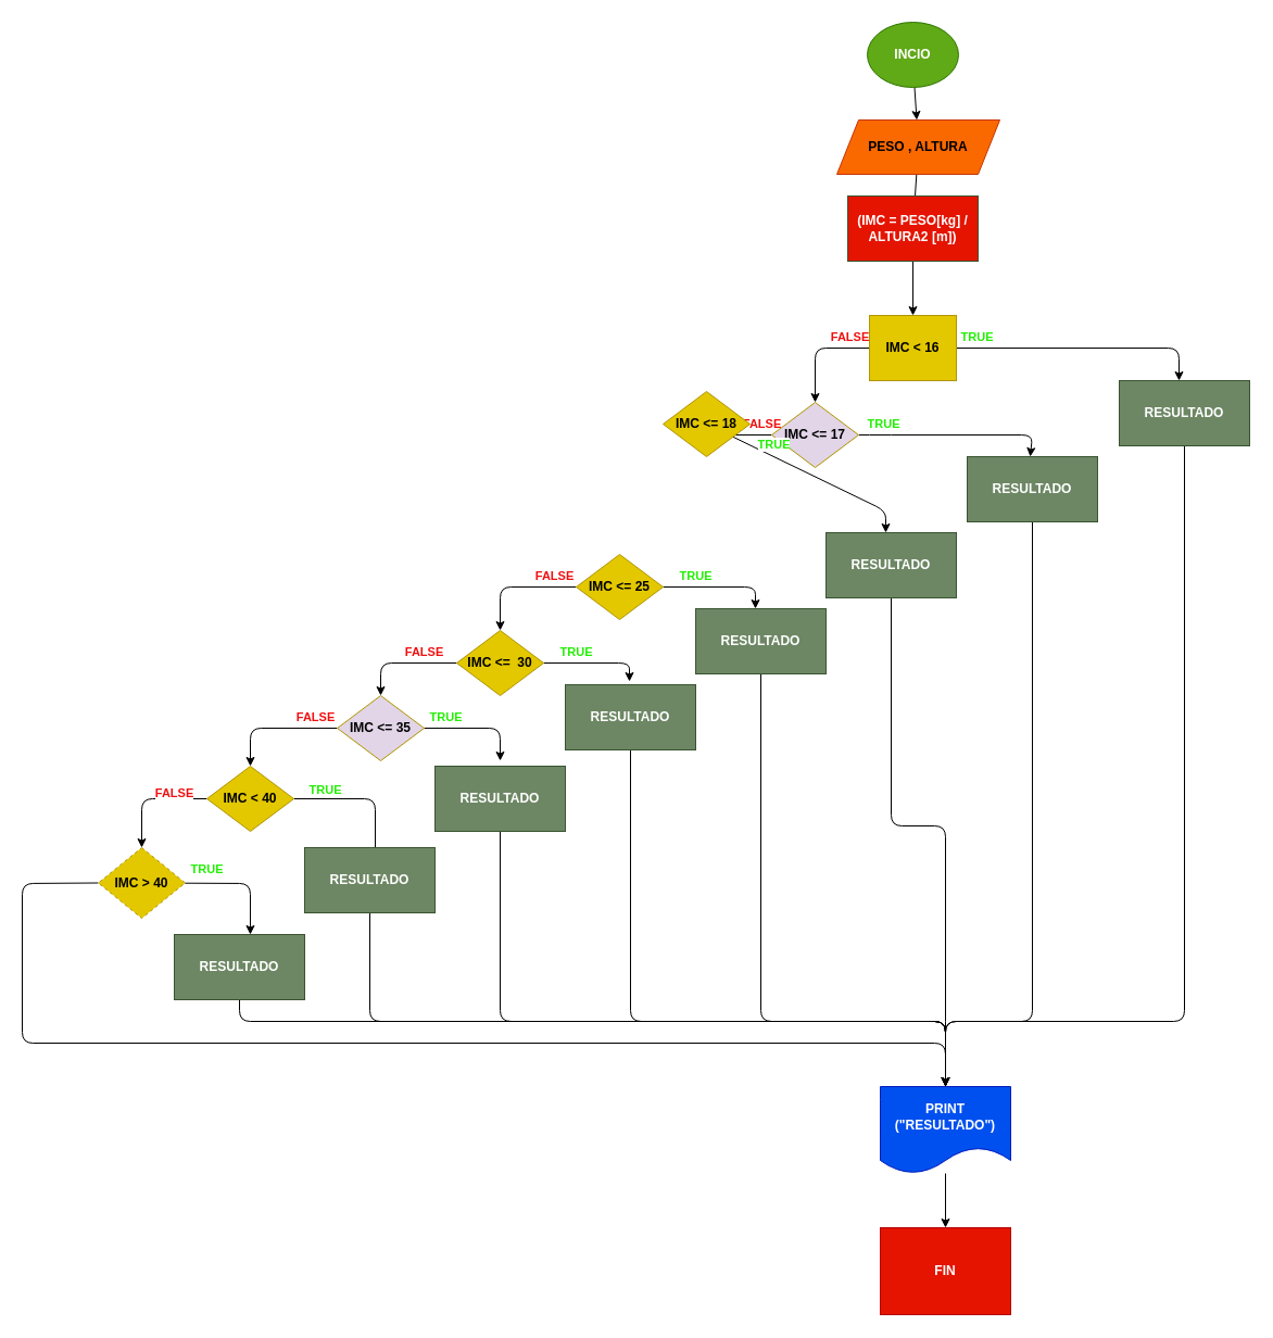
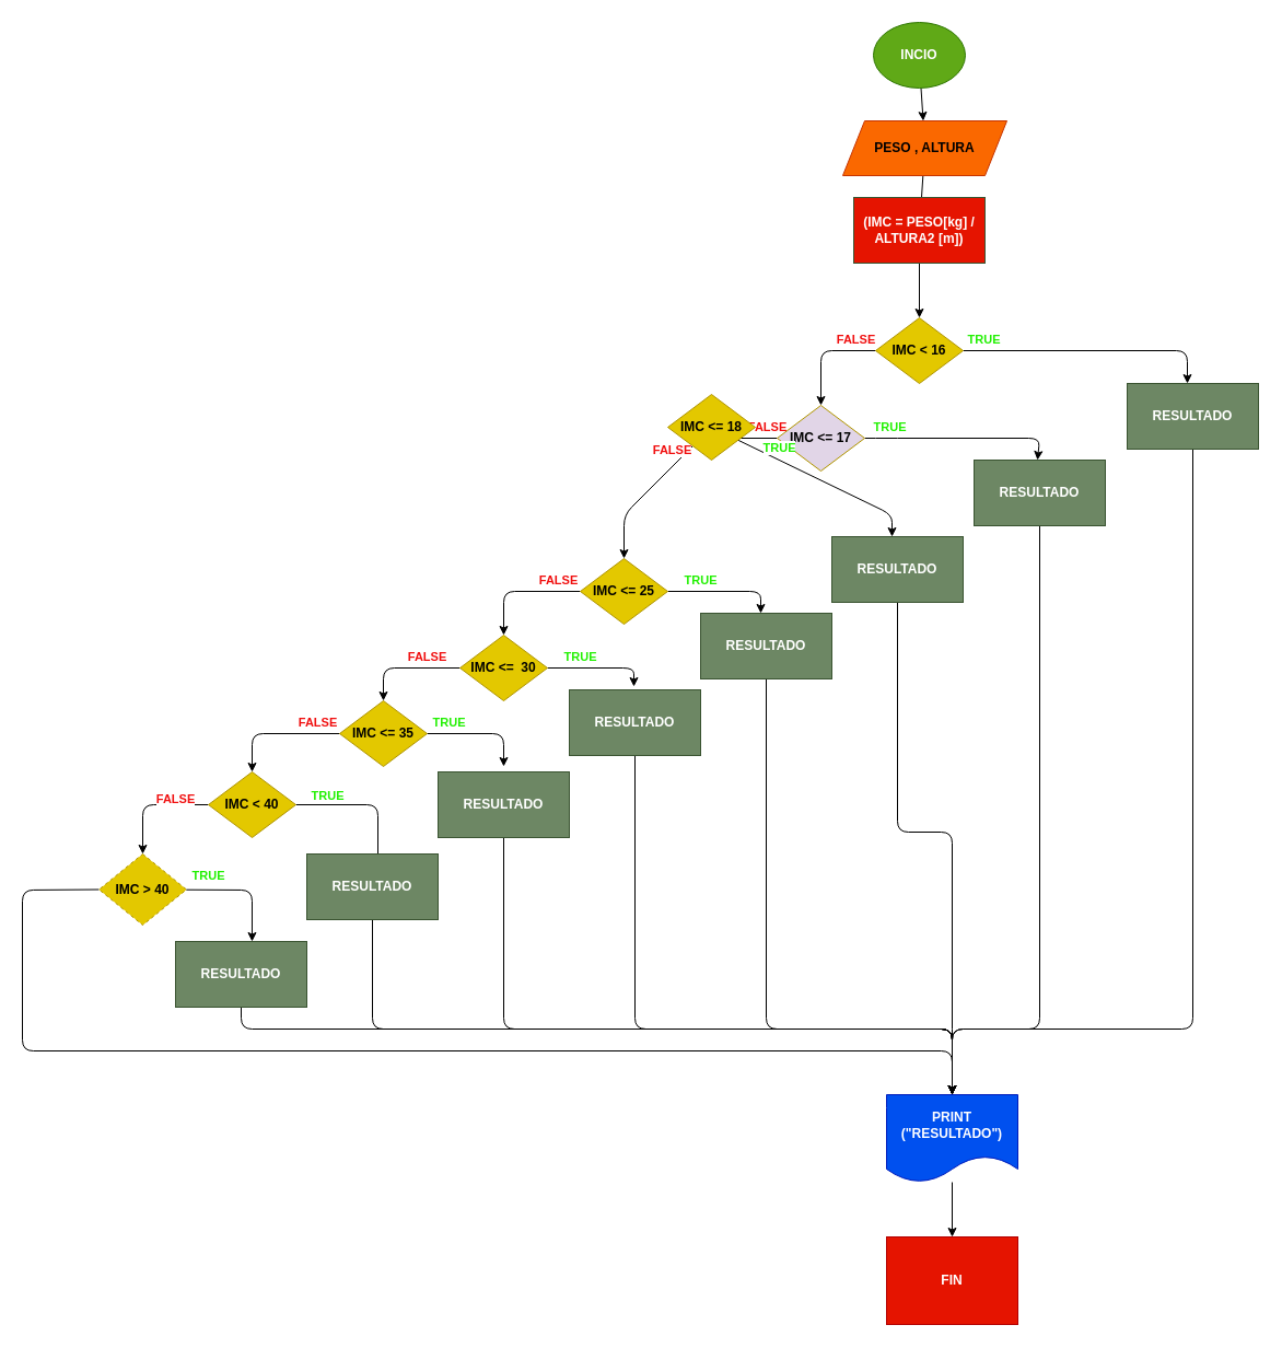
  <mxCell id="0" />
  <mxCell id="1" parent="0" />
  <mxCell id="2" value="&lt;b&gt;FIN&lt;/b&gt;" style="whiteSpace=wrap;html=1;fillColor=#e51400;fontColor=#ffffff;strokeColor=#B20000;rounded=0;" parent="1" vertex="1"><mxGeometry x="810" y="1130" width="120" height="80" as="geometry" /></mxCell>
  <mxCell id="3" value="" style="edgeStyle=none;html=1;" parent="1" source="4" target="6" edge="1"><mxGeometry relative="1" as="geometry" /></mxCell>
  <mxCell id="4" value="&lt;b&gt;INCIO&lt;/b&gt;" style="ellipse;whiteSpace=wrap;html=1;fillColor=#60a917;fontColor=#ffffff;strokeColor=#2D7600;" parent="1" vertex="1"><mxGeometry x="798" y="20" width="84" height="60" as="geometry" /></mxCell>
  <mxCell id="5" value="" style="edgeStyle=none;html=1;" parent="1" source="6" edge="1"><mxGeometry relative="1" as="geometry"><mxPoint x="840" y="220" as="targetPoint" /><Array as="points"><mxPoint x="840" y="210" /></Array></mxGeometry></mxCell>
  <mxCell id="6" value="&lt;b&gt;PESO , ALTURA&lt;/b&gt;" style="shape=parallelogram;perimeter=parallelogramPerimeter;whiteSpace=wrap;html=1;fixedSize=1;fillColor=#fa6800;fontColor=#000000;strokeColor=#C73500;" parent="1" vertex="1"><mxGeometry x="770" y="110" width="150" height="50" as="geometry" /></mxCell>
  <mxCell id="7" value="&lt;b&gt;&lt;font color=&quot;#f00e0e&quot;&gt;FALSE&lt;/font&gt;&lt;/b&gt;" style="edgeStyle=none;html=1;" parent="1" source="9" target="12" edge="1"><mxGeometry x="-0.636" y="-10" relative="1" as="geometry"><Array as="points"><mxPoint x="750" y="320" /></Array><mxPoint as="offset" /></mxGeometry></mxCell>
  <mxCell id="8" value="&lt;b&gt;&lt;font color=&quot;#22f002&quot;&gt;TRUE&lt;/font&gt;&lt;/b&gt;" style="edgeStyle=none;html=1;entryX=0.5;entryY=0;entryDx=0;entryDy=0;" parent="1" source="9" edge="1"><mxGeometry x="-0.837" y="10" relative="1" as="geometry"><mxPoint x="1085" y="350" as="targetPoint" /><Array as="points"><mxPoint x="1085" y="320" /></Array><mxPoint as="offset" /></mxGeometry></mxCell>
- <mxCell id="9" value="&lt;b&gt;IMC &amp;lt; 16&lt;/b&gt;" style="whiteSpace=wrap;html=1;fillColor=#e3c800;fontColor=#000000;strokeColor=#B09500;rounded=0;" parent="1" vertex="1"><mxGeometry x="800" y="290" width="80" height="60" as="geometry" /></mxCell>
+ <mxCell id="9" value="&lt;b&gt;IMC &amp;lt; 16&lt;/b&gt;" style="rhombus;whiteSpace=wrap;html=1;fillColor=#e3c800;fontColor=#000000;strokeColor=#B09500;" parent="1" vertex="1"><mxGeometry x="800" y="290" width="80" height="60" as="geometry" /></mxCell>
  <mxCell id="10" value="&lt;b&gt;&lt;font color=&quot;#22f002&quot;&gt;TRUE&lt;/font&gt;&lt;/b&gt;" style="edgeStyle=none;html=1;" parent="1" source="12" edge="1"><mxGeometry x="-0.75" y="10" relative="1" as="geometry"><Array as="points"><mxPoint x="810" y="400" /><mxPoint x="950" y="400" /></Array><mxPoint as="offset" /><mxPoint x="948" y="420" as="targetPoint" /></mxGeometry></mxCell>
  <mxCell id="11" value="&lt;font color=&quot;#f00e0e&quot;&gt;&lt;b&gt;FALSE&lt;/b&gt;&lt;/font&gt;" style="edgeStyle=none;html=1;" parent="1" source="12" target="15" edge="1"><mxGeometry x="-0.778" y="-10" relative="1" as="geometry"><Array as="points"><mxPoint x="650" y="400" /></Array><mxPoint as="offset" /></mxGeometry></mxCell>
  <mxCell id="12" value="&lt;b&gt;IMC &amp;lt;= 17&lt;/b&gt;" style="rhombus;whiteSpace=wrap;html=1;fillColor=#e1d5e7;fontColor=#000000;strokeColor=#B09500;" parent="1" vertex="1"><mxGeometry x="710" y="370" width="80" height="60" as="geometry" /></mxCell>
  <mxCell id="13" value="&lt;b&gt;&lt;font color=&quot;#22f002&quot;&gt;TRUE&lt;/font&gt;&lt;/b&gt;" style="edgeStyle=none;html=1;entryX=0.5;entryY=0;entryDx=0;entryDy=0;" parent="1" source="15" edge="1"><mxGeometry x="-0.586" y="10" relative="1" as="geometry"><mxPoint x="815" y="490" as="targetPoint" /><Array as="points"><mxPoint x="815" y="470" /></Array><mxPoint as="offset" /></mxGeometry></mxCell>
+ <mxCell id="14" value="&lt;b&gt;&lt;font color=&quot;#f00e0e&quot;&gt;FALSE&lt;/font&gt;&lt;/b&gt;" style="edgeStyle=none;html=1;entryX=0.5;entryY=0;entryDx=0;entryDy=0;" parent="1" source="15" target="18" edge="1"><mxGeometry x="-0.75" y="-10" relative="1" as="geometry"><Array as="points"><mxPoint x="570" y="470" /></Array><mxPoint as="offset" /></mxGeometry></mxCell>
  <mxCell id="15" value="&lt;b&gt;IMC &amp;lt;= 18&lt;/b&gt;" style="rhombus;whiteSpace=wrap;html=1;fillColor=#e3c800;fontColor=#000000;strokeColor=#B09500;" parent="1" vertex="1"><mxGeometry x="610" y="360" width="80" height="60" as="geometry" /></mxCell>
  <mxCell id="16" value="&lt;b&gt;&lt;font color=&quot;#22f002&quot;&gt;TRUE&lt;/font&gt;&lt;/b&gt;" style="edgeStyle=none;html=1;entryX=0.5;entryY=0;entryDx=0;entryDy=0;" parent="1" source="18" edge="1"><mxGeometry x="-0.429" y="10" relative="1" as="geometry"><mxPoint x="695" y="560" as="targetPoint" /><Array as="points"><mxPoint x="695" y="540" /></Array><mxPoint as="offset" /></mxGeometry></mxCell>
  <mxCell id="17" value="&lt;b&gt;&lt;font color=&quot;#f00e0e&quot;&gt;FALSE&lt;/font&gt;&lt;/b&gt;" style="edgeStyle=none;html=1;entryX=0.5;entryY=0;entryDx=0;entryDy=0;" parent="1" source="18" target="23" edge="1"><mxGeometry x="-0.636" y="-10" relative="1" as="geometry"><Array as="points"><mxPoint x="460" y="540" /></Array><mxPoint as="offset" /></mxGeometry></mxCell>
  <mxCell id="18" value="&lt;b&gt;IMC &amp;lt;= 25&lt;/b&gt;" style="rhombus;whiteSpace=wrap;html=1;fillColor=#e3c800;fontColor=#000000;strokeColor=#B09500;" parent="1" vertex="1"><mxGeometry x="530" y="510" width="80" height="60" as="geometry" /></mxCell>
  <mxCell id="19" style="edgeStyle=none;html=1;" parent="1" source="20" target="9" edge="1"><mxGeometry relative="1" as="geometry" /></mxCell>
  <mxCell id="20" value="&lt;b&gt;(IMC = PESO[kg] / ALTURA2 [m])&lt;/b&gt;" style="rounded=0;whiteSpace=wrap;html=1;fillColor=#e51400;fontColor=#ffffff;strokeColor=#3A5431;" parent="1" vertex="1"><mxGeometry x="780" y="180" width="120" height="60" as="geometry" /></mxCell>
  <mxCell id="21" value="&lt;b&gt;&lt;font color=&quot;#22f002&quot;&gt;TRUE&lt;/font&gt;&lt;/b&gt;" style="edgeStyle=none;html=1;entryX=0.6;entryY=-0.05;entryDx=0;entryDy=0;entryPerimeter=0;" parent="1" source="23" edge="1"><mxGeometry x="-0.375" y="10" relative="1" as="geometry"><mxPoint x="579" y="627" as="targetPoint" /><Array as="points"><mxPoint x="579" y="610" /></Array><mxPoint as="offset" /></mxGeometry></mxCell>
  <mxCell id="22" value="&lt;b&gt;&lt;font color=&quot;#f00e0e&quot;&gt;FALSE&lt;/font&gt;&lt;/b&gt;" style="edgeStyle=none;html=1;entryX=0.5;entryY=0;entryDx=0;entryDy=0;" parent="1" source="23" target="26" edge="1"><mxGeometry x="-0.4" y="-10" relative="1" as="geometry"><Array as="points"><mxPoint y="610" x="350" /></Array><mxPoint as="offset" /></mxGeometry></mxCell>
  <mxCell id="23" value="&lt;b&gt;IMC &amp;lt;=&amp;nbsp; 30&lt;/b&gt;" style="rhombus;whiteSpace=wrap;html=1;fillColor=#e3c800;fontColor=#000000;strokeColor=#B09500;" parent="1" vertex="1"><mxGeometry x="420" y="580" width="80" height="60" as="geometry" /></mxCell>
  <mxCell id="24" value="&lt;b&gt;&lt;font color=&quot;#22f002&quot;&gt;TRUE&lt;/font&gt;&lt;/b&gt;" style="edgeStyle=none;html=1;entryX=0.5;entryY=0;entryDx=0;entryDy=0;" parent="1" source="26" edge="1"><mxGeometry x="-0.6" y="10" relative="1" as="geometry"><mxPoint x="460" y="700" as="targetPoint" /><Array as="points"><mxPoint x="460" y="670" /></Array><mxPoint as="offset" /></mxGeometry></mxCell>
  <mxCell id="25" value="&lt;font color=&quot;#f00e0e&quot;&gt;&lt;b&gt;FALSE&lt;/b&gt;&lt;/font&gt;" style="edgeStyle=none;html=1;entryX=0.5;entryY=0;entryDx=0;entryDy=0;" parent="1" source="26" target="29" edge="1"><mxGeometry x="-0.652" y="-10" relative="1" as="geometry"><Array as="points"><mxPoint x="230" y="670" /></Array><mxPoint as="offset" /></mxGeometry></mxCell>
- <mxCell id="26" value="&lt;b&gt;IMC &amp;lt;= 35&lt;/b&gt;" style="rhombus;whiteSpace=wrap;html=1;fillColor=#e1d5e7;fontColor=#000000;strokeColor=#B09500;" parent="1" vertex="1"><mxGeometry x="310" y="640" width="80" height="60" as="geometry" /></mxCell>
+ <mxCell id="26" value="&lt;b&gt;IMC &amp;lt;= 35&lt;/b&gt;" style="rhombus;whiteSpace=wrap;html=1;fillColor=#e3c800;fontColor=#000000;strokeColor=#B09500;" parent="1" vertex="1"><mxGeometry x="310" y="640" width="80" height="60" as="geometry" /></mxCell>
  <mxCell id="27" value="&lt;b&gt;&lt;font color=&quot;#22f002&quot;&gt;TRUE&lt;/font&gt;&lt;/b&gt;" style="edgeStyle=none;html=1;" parent="1" source="29" edge="1"><mxGeometry x="-0.551" y="8" relative="1" as="geometry"><mxPoint x="345" y="790" as="targetPoint" /><Array as="points"><mxPoint x="345" y="735" /></Array><mxPoint as="offset" /></mxGeometry></mxCell>
  <mxCell id="28" value="&lt;b&gt;&lt;font color=&quot;#f00e0e&quot;&gt;FALSE&lt;/font&gt;&lt;/b&gt;" style="edgeStyle=none;html=1;entryX=0.5;entryY=0;entryDx=0;entryDy=0;" parent="1" source="29" target="32" edge="1"><mxGeometry x="-0.429" y="-5" relative="1" as="geometry"><Array as="points"><mxPoint x="130" y="735" /></Array><mxPoint as="offset" /></mxGeometry></mxCell>
  <mxCell id="29" value="&lt;b&gt;IMC &amp;lt; 40&lt;/b&gt;" style="rhombus;whiteSpace=wrap;html=1;fillColor=#e3c800;fontColor=#000000;strokeColor=#B09500;" parent="1" vertex="1"><mxGeometry x="190" y="705" width="80" height="60" as="geometry" /></mxCell>
  <mxCell id="30" value="&lt;b&gt;&lt;font color=&quot;#22f002&quot;&gt;TRUE&lt;/font&gt;&lt;/b&gt;" style="edgeStyle=none;html=1;entryX=0.583;entryY=0;entryDx=0;entryDy=0;entryPerimeter=0;" parent="1" source="32" target="48" edge="1"><mxGeometry x="-0.624" y="13" relative="1" as="geometry"><Array as="points"><mxPoint x="230" y="813" /></Array><mxPoint as="offset" /></mxGeometry></mxCell>
  <mxCell id="31" style="edgeStyle=none;html=1;exitX=0;exitY=0.5;exitDx=0;exitDy=0;" parent="1" source="32" edge="1"><mxGeometry relative="1" as="geometry"><mxPoint x="870" y="1000" as="targetPoint" /><Array as="points"><mxPoint x="20" y="813" /><mxPoint x="20" y="960" /><mxPoint x="870" y="960" /></Array></mxGeometry></mxCell>
  <mxCell id="32" value="&lt;b&gt;IMC &amp;gt; 40&lt;/b&gt;" style="rhombus;whiteSpace=wrap;html=1;fillColor=#e3c800;fontColor=#000000;strokeColor=#B09500;dashed=1;" parent="1" vertex="1"><mxGeometry x="90" y="780" width="80" height="65" as="geometry" /></mxCell>
  <mxCell id="33" style="edgeStyle=none;html=1;" parent="1" source="34" edge="1"><mxGeometry relative="1" as="geometry"><mxPoint x="870" y="1000" as="targetPoint" /><Array as="points"><mxPoint x="1090" y="940" /><mxPoint x="870" y="940" /></Array></mxGeometry></mxCell>
  <mxCell id="34" value="&lt;b&gt;RESULTADO&lt;/b&gt;" style="rounded=0;whiteSpace=wrap;html=1;fillColor=#6d8764;fontColor=#ffffff;strokeColor=#3A5431;" parent="1" vertex="1"><mxGeometry x="1030" y="350" width="120" height="60" as="geometry" /></mxCell>
  <mxCell id="35" style="edgeStyle=none;html=1;" parent="1" source="36" edge="1"><mxGeometry relative="1" as="geometry"><mxPoint x="870" y="1000" as="targetPoint" /><Array as="points"><mxPoint x="950" y="940" /><mxPoint x="870" y="940" /></Array></mxGeometry></mxCell>
  <mxCell id="36" value="&lt;b&gt;RESULTADO&lt;/b&gt;" style="rounded=0;whiteSpace=wrap;html=1;fillColor=#6d8764;fontColor=#ffffff;strokeColor=#3A5431;" parent="1" vertex="1"><mxGeometry x="890" y="420" width="120" height="60" as="geometry" /></mxCell>
  <mxCell id="37" style="edgeStyle=none;html=1;" parent="1" source="38" edge="1"><mxGeometry relative="1" as="geometry"><mxPoint x="870" y="1000" as="targetPoint" /><Array as="points"><mxPoint x="820" y="760" /><mxPoint x="870" y="760" /><mxPoint x="870" y="950" /></Array></mxGeometry></mxCell>
  <mxCell id="38" value="&lt;b&gt;RESULTADO&lt;/b&gt;" style="rounded=0;whiteSpace=wrap;html=1;fillColor=#6d8764;fontColor=#ffffff;strokeColor=#3A5431;" parent="1" vertex="1"><mxGeometry x="760" y="490" width="120" height="60" as="geometry" /></mxCell>
  <mxCell id="39" style="edgeStyle=none;html=1;" parent="1" source="40" edge="1"><mxGeometry relative="1" as="geometry"><mxPoint x="870" y="1000" as="targetPoint" /><Array as="points"><mxPoint x="700" y="940" /><mxPoint x="870" y="940" /></Array></mxGeometry></mxCell>
  <mxCell id="40" value="&lt;b&gt;RESULTADO&lt;/b&gt;" style="rounded=0;whiteSpace=wrap;html=1;fillColor=#6d8764;fontColor=#ffffff;strokeColor=#3A5431;" parent="1" vertex="1"><mxGeometry x="640" y="560" width="120" height="60" as="geometry" /></mxCell>
  <mxCell id="41" style="edgeStyle=none;html=1;" parent="1" source="42" edge="1"><mxGeometry relative="1" as="geometry"><mxPoint x="870" y="1000" as="targetPoint" /><Array as="points"><mxPoint x="580" y="940" /><mxPoint x="870" y="940" /></Array></mxGeometry></mxCell>
  <mxCell id="42" value="&lt;b&gt;RESULTADO&lt;/b&gt;" style="rounded=0;whiteSpace=wrap;html=1;fillColor=#6d8764;fontColor=#ffffff;strokeColor=#3A5431;" parent="1" vertex="1"><mxGeometry x="520" y="630" width="120" height="60" as="geometry" /></mxCell>
  <mxCell id="43" style="edgeStyle=none;html=1;" parent="1" source="44" edge="1"><mxGeometry relative="1" as="geometry"><mxPoint x="870" y="1000" as="targetPoint" /><Array as="points"><mxPoint x="460" y="940" /><mxPoint x="870" y="940" /></Array></mxGeometry></mxCell>
  <mxCell id="44" value="&lt;b&gt;RESULTADO&lt;/b&gt;" style="rounded=0;whiteSpace=wrap;html=1;fillColor=#6d8764;fontColor=#ffffff;strokeColor=#3A5431;" parent="1" vertex="1"><mxGeometry x="400" y="705" width="120" height="60" as="geometry" /></mxCell>
  <mxCell id="45" style="edgeStyle=none;html=1;exitX=0.5;exitY=1;exitDx=0;exitDy=0;" parent="1" source="46" edge="1"><mxGeometry relative="1" as="geometry"><mxPoint x="870" y="1000" as="targetPoint" /><Array as="points"><mxPoint x="340" y="940" /><mxPoint x="870" y="940" /></Array></mxGeometry></mxCell>
  <mxCell id="46" value="&lt;b&gt;RESULTADO&lt;/b&gt;" style="rounded=0;whiteSpace=wrap;html=1;fillColor=#6d8764;fontColor=#ffffff;strokeColor=#3A5431;" parent="1" vertex="1"><mxGeometry x="280" y="780" width="120" height="60" as="geometry" /></mxCell>
  <mxCell id="47" style="edgeStyle=none;html=1;exitX=0.5;exitY=1;exitDx=0;exitDy=0;" parent="1" source="48" edge="1"><mxGeometry relative="1" as="geometry"><mxPoint x="870" y="1000" as="targetPoint" /><mxPoint x="220" y="930" as="sourcePoint" /><Array as="points"><mxPoint x="220" y="940" /><mxPoint x="870" y="940" /></Array></mxGeometry></mxCell>
  <mxCell id="48" value="&lt;b&gt;RESULTADO&lt;/b&gt;" style="rounded=0;whiteSpace=wrap;html=1;fillColor=#6d8764;fontColor=#ffffff;strokeColor=#3A5431;" parent="1" vertex="1"><mxGeometry x="160" y="860" width="120" height="60" as="geometry" /></mxCell>
  <mxCell id="49" style="edgeStyle=none;html=1;" parent="1" source="50" target="2" edge="1"><mxGeometry relative="1" as="geometry" /></mxCell>
  <mxCell id="50" value="&lt;b&gt;PRINT&lt;br&gt;(&quot;RESULTADO&quot;)&lt;/b&gt;" style="shape=document;whiteSpace=wrap;html=1;boundedLbl=1;fillColor=#0050ef;fontColor=#ffffff;strokeColor=#001DBC;" parent="1" vertex="1"><mxGeometry x="810" y="1000" width="120" height="80" as="geometry" /></mxCell>
